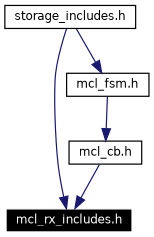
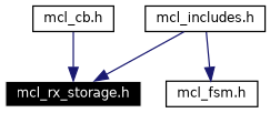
  digraph {
    node [color=black fontname=Helvetica fontsize=10 shape=record]
    edge [color=midnightblue fontname=Helvetica fontsize=10 labelfontname=Helvetica labelfontsize=10 style=solid]
-   n1 [color=white fillcolor=black fontcolor=white height=0.2 label="mcl_rx_includes.h" style=filled width=0.4]
+   n1 [color=white fillcolor=black fontcolor=white height=0.2 label="mcl_rx_storage.h" style=filled width=0.4]
    n2 [height=0.2 label="mcl_cb.h" width=0.4]
    n3 [height=0.2 label="mcl_fsm.h" width=0.4]
-   n4 [height=0.2 label="storage_includes.h" width=0.4]
+   n4 [height=0.2 label="mcl_includes.h" width=0.4]
    n2 -> n1
-   n3 -> n2
    n4 -> n1
    n4 -> n3
  }
